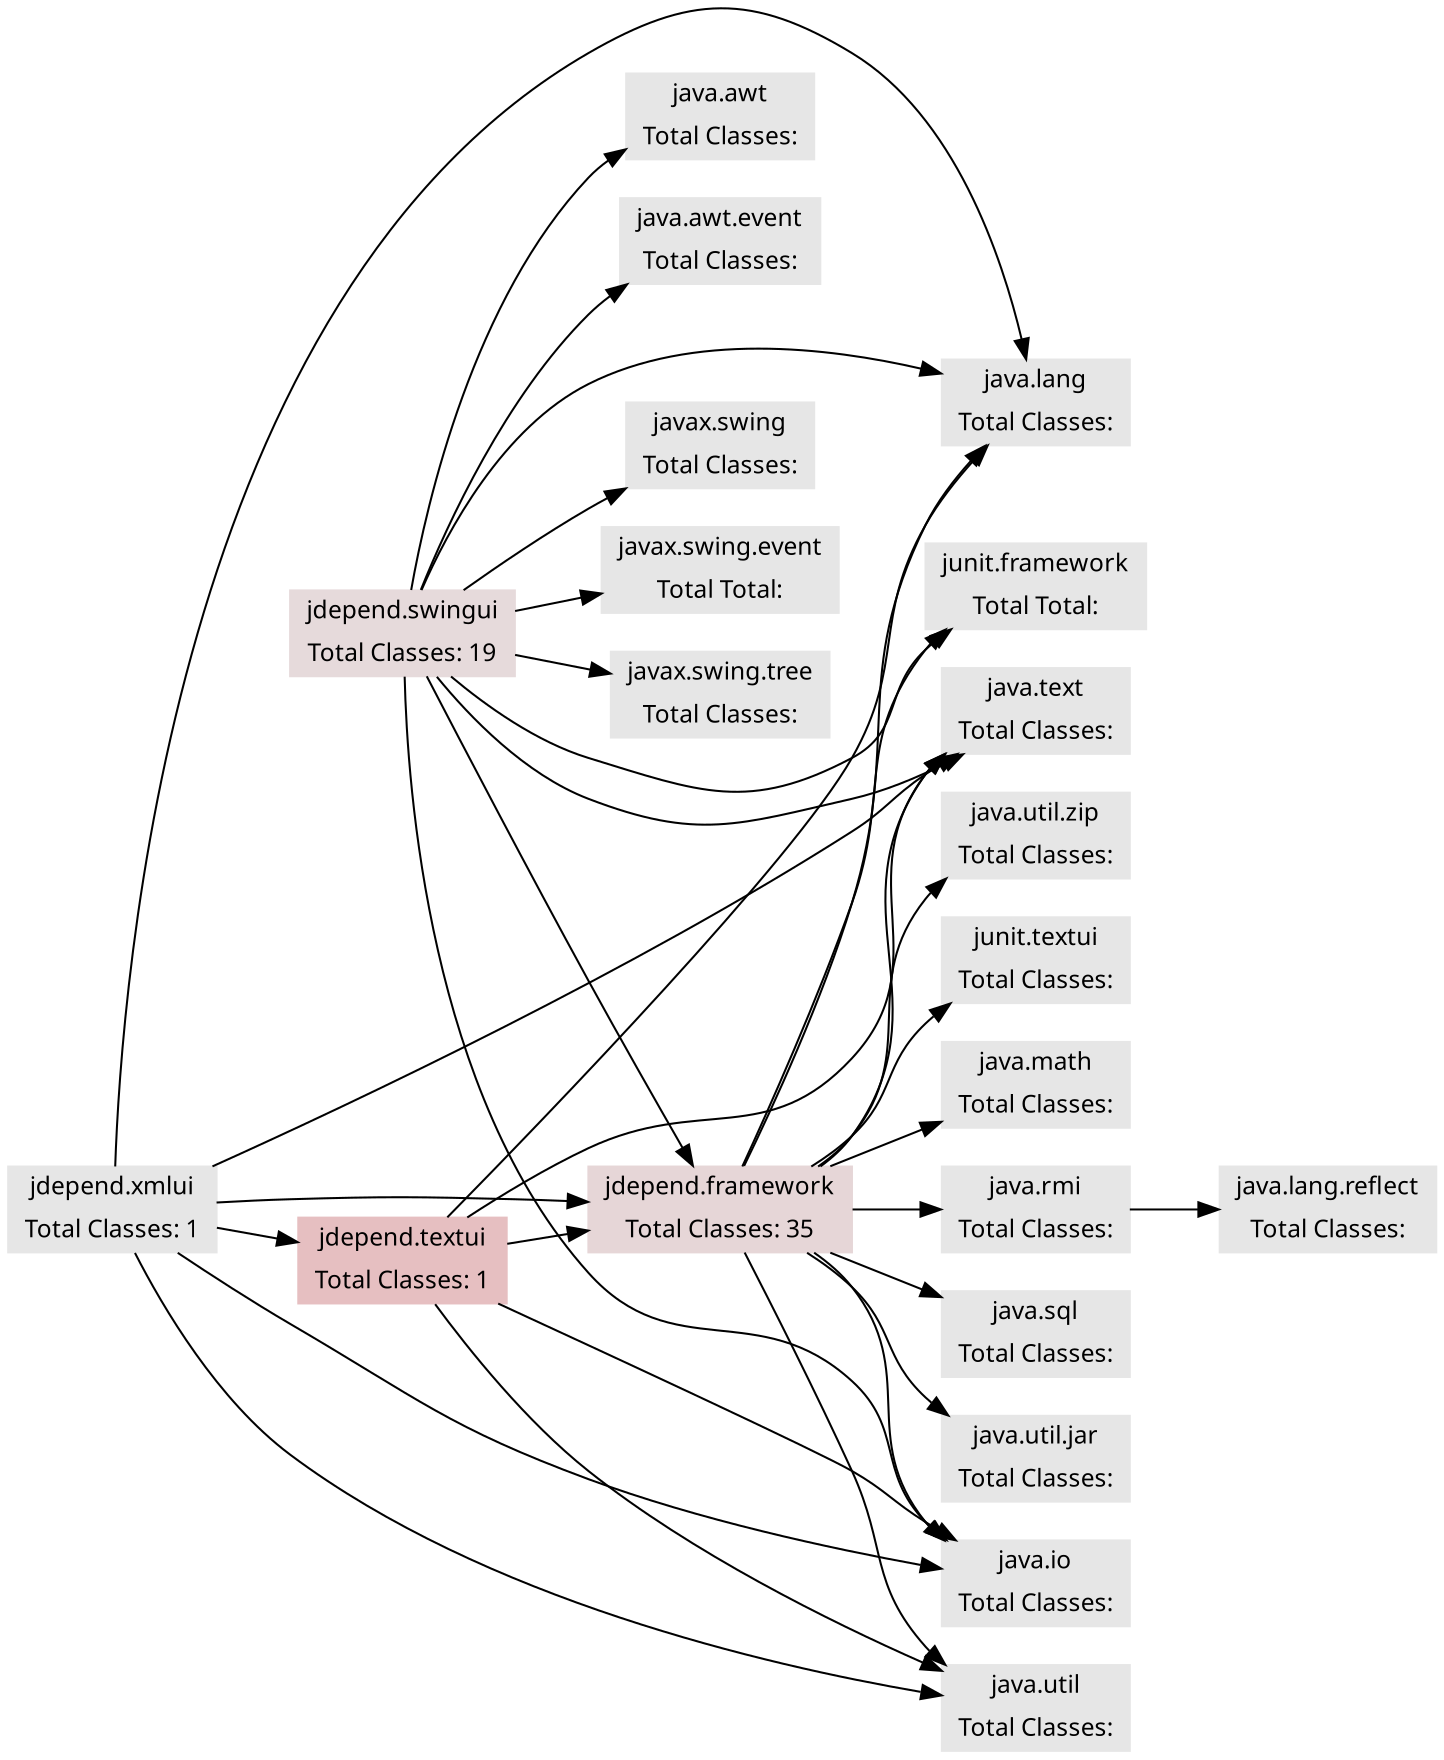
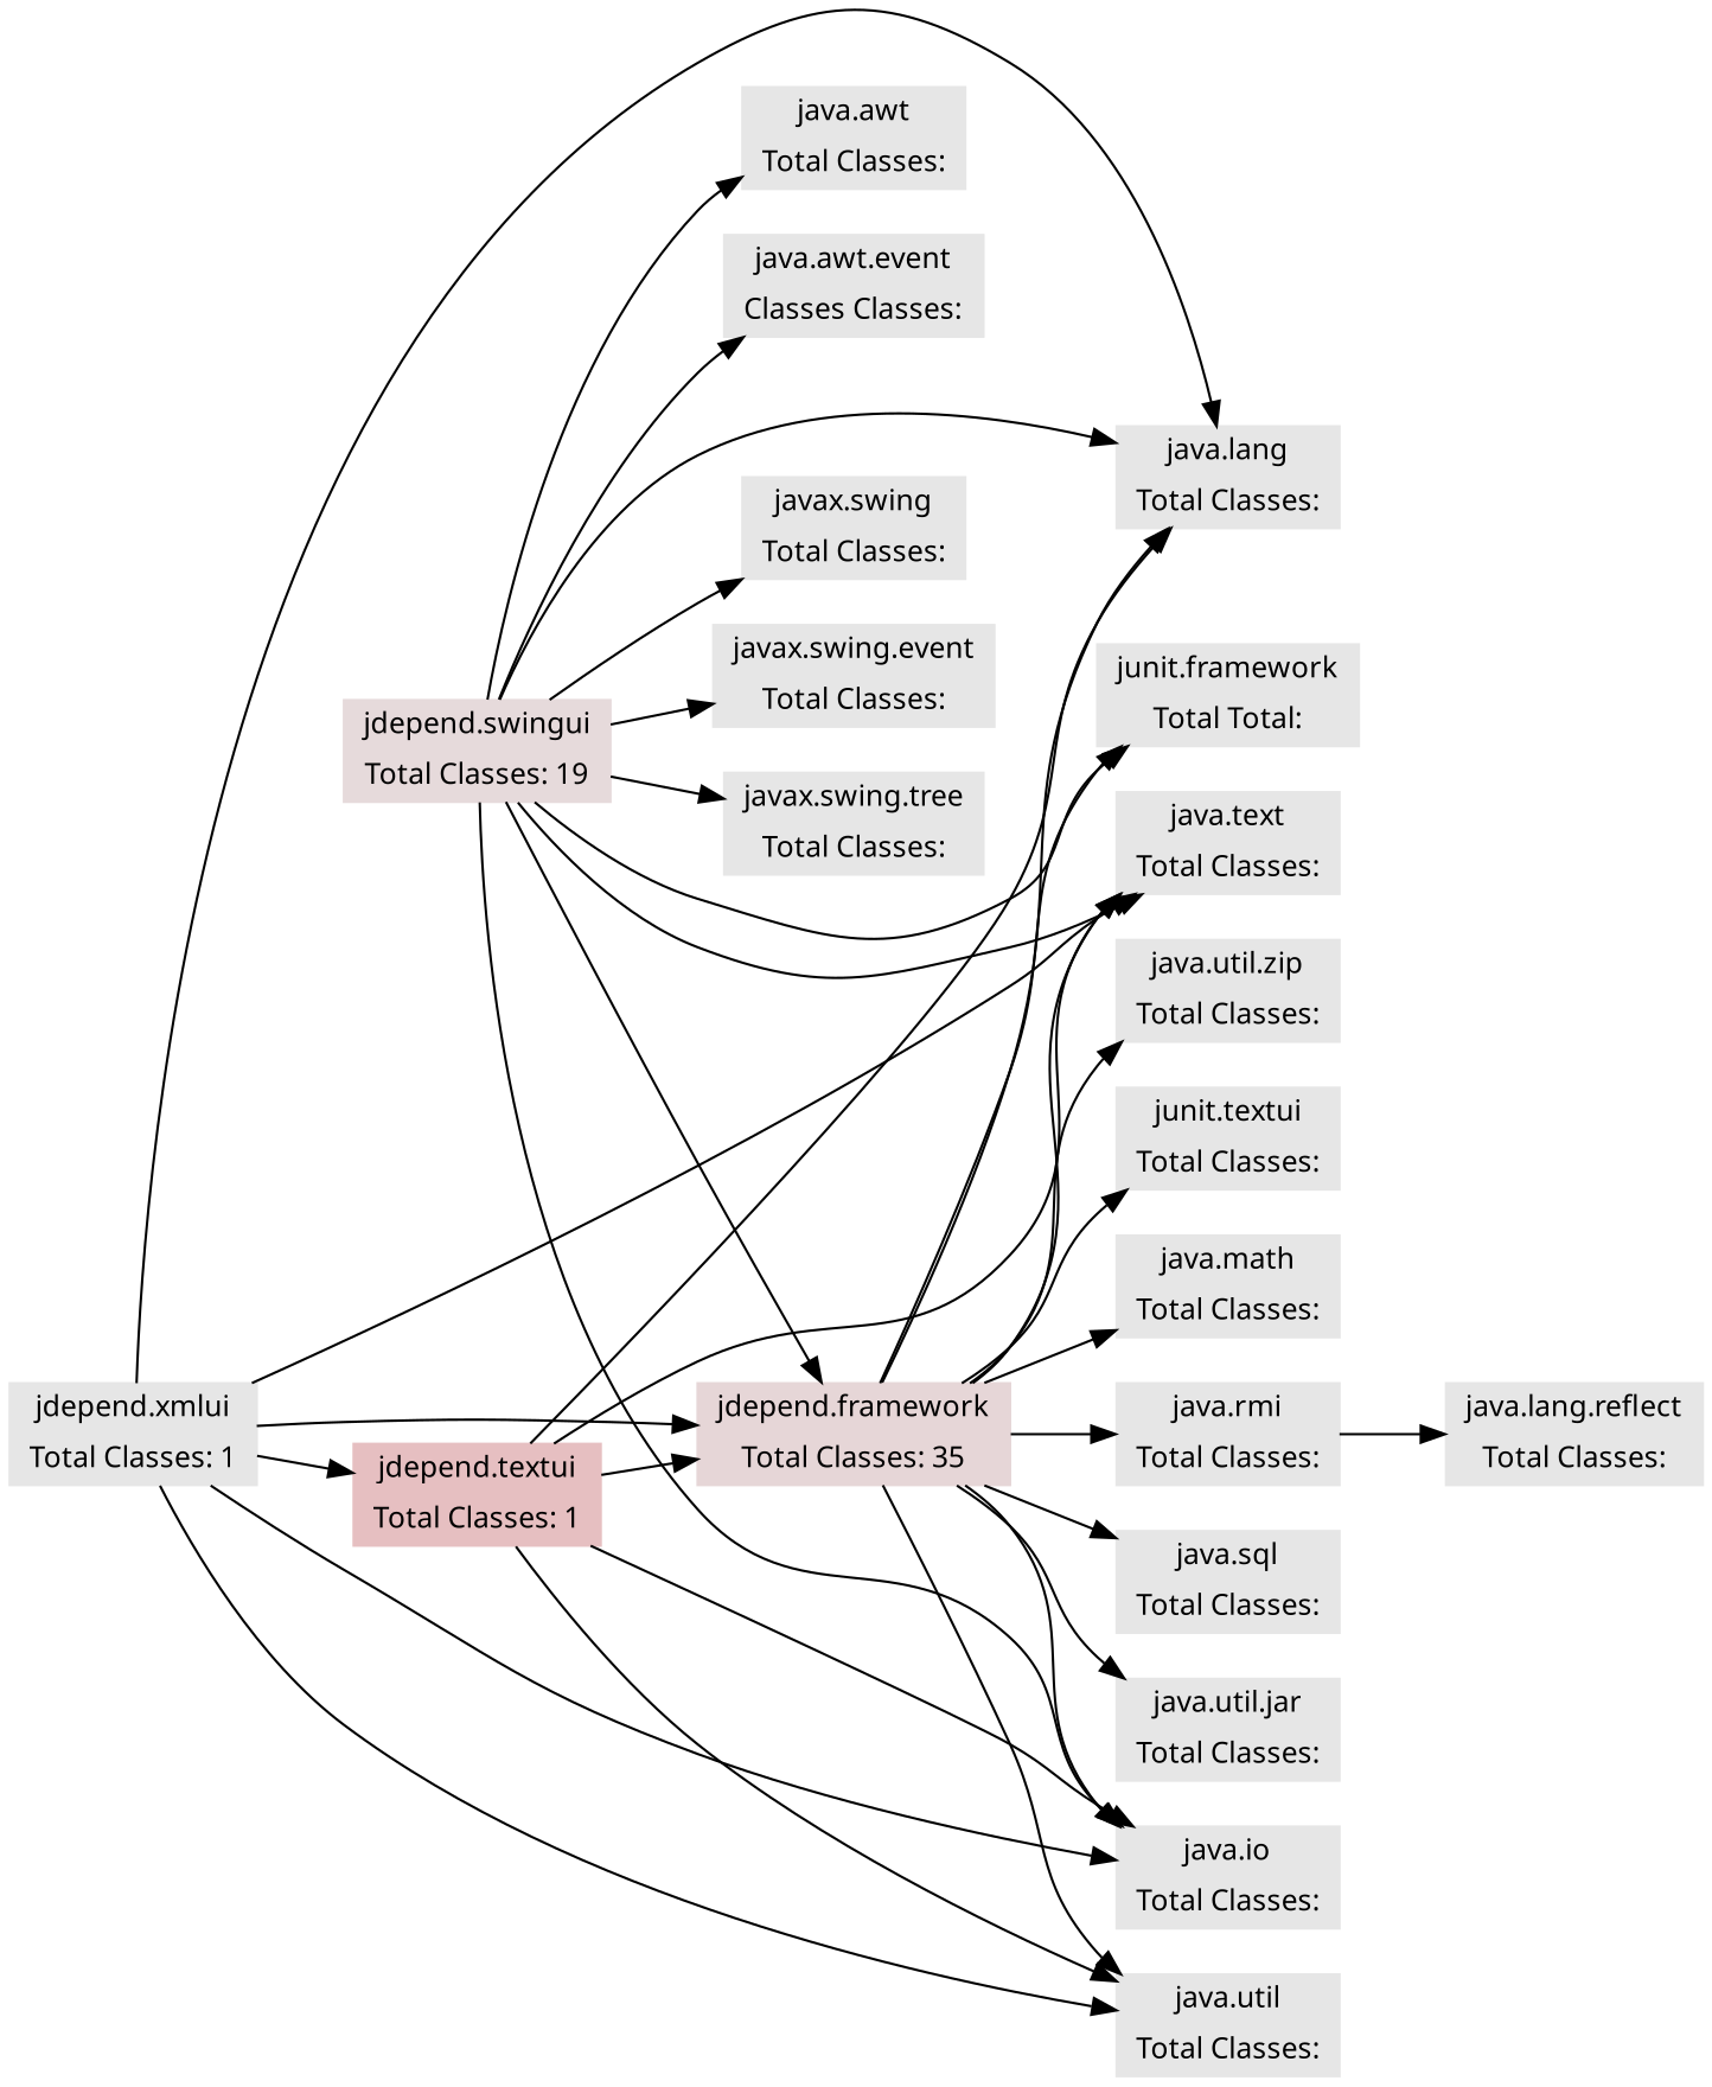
  digraph {
    fontname="Noto Sans"
    rankdir=LR
    node [color=".99 0.0 .9" fontname="Noto Sans" fontsize=12 shape=record style=filled]
    edge [fontname="Noto Sans"]
    n1 [label="java.awt | Total Classes: "]
-   n2 [label="java.awt.event | Total Classes: "]
+   n2 [label="java.awt.event | Classes Classes: "]
    n3 [label="java.io | Total Classes: "]
    n4 [label="java.lang | Total Classes: "]
    n5 [label="java.lang.reflect | Total Classes: "]
    n6 [label="java.math | Total Classes: "]
    n7 [label="java.rmi | Total Classes: "]
    n8 [label="java.sql | Total Classes: "]
    n9 [label="java.text | Total Classes: "]
    n10 [label="java.util | Total Classes: "]
    n11 [label="java.util.jar | Total Classes: "]
    n12 [label="java.util.zip | Total Classes: "]
    n13 [label="javax.swing | Total Classes: "]
-   n14 [label="javax.swing.event | Total Total: "]
+   n14 [label="javax.swing.event | Total Classes: "]
    n15 [label="javax.swing.tree | Total Classes: "]
    n16 [color=".99 0.07 .9" label="jdepend.framework | Total Classes: 35"]
    n17 [label="junit.framework | Total Total: "]
    n18 [label="junit.textui | Total Classes: "]
    n19 [color=".99 0.05 .9" label="jdepend.swingui | Total Classes: 19"]
    n20 [color=".99 0.17 .9" label="jdepend.textui | Total Classes: 1"]
    n21 [color=".99 0 .9" label="jdepend.xmlui | Total Classes: 1"]
    n7 -> n5
    n16 -> n3
    n16 -> n4
    n16 -> n6
    n16 -> n7
    n16 -> n8
    n16 -> n9
    n16 -> n10
    n16 -> n11
    n16 -> n12
    n16 -> n17
    n16 -> n18
    n19 -> n1
    n19 -> n2
    n19 -> n3
    n19 -> n4
    n19 -> n9
    n19 -> n13
    n19 -> n14
    n19 -> n15
    n19 -> n16
    n19 -> n17
    n20 -> n3
    n20 -> n4
    n20 -> n9
    n20 -> n10
    n20 -> n16
    n21 -> n3
    n21 -> n4
    n21 -> n9
    n21 -> n10
    n21 -> n16
    n21 -> n20
  }
